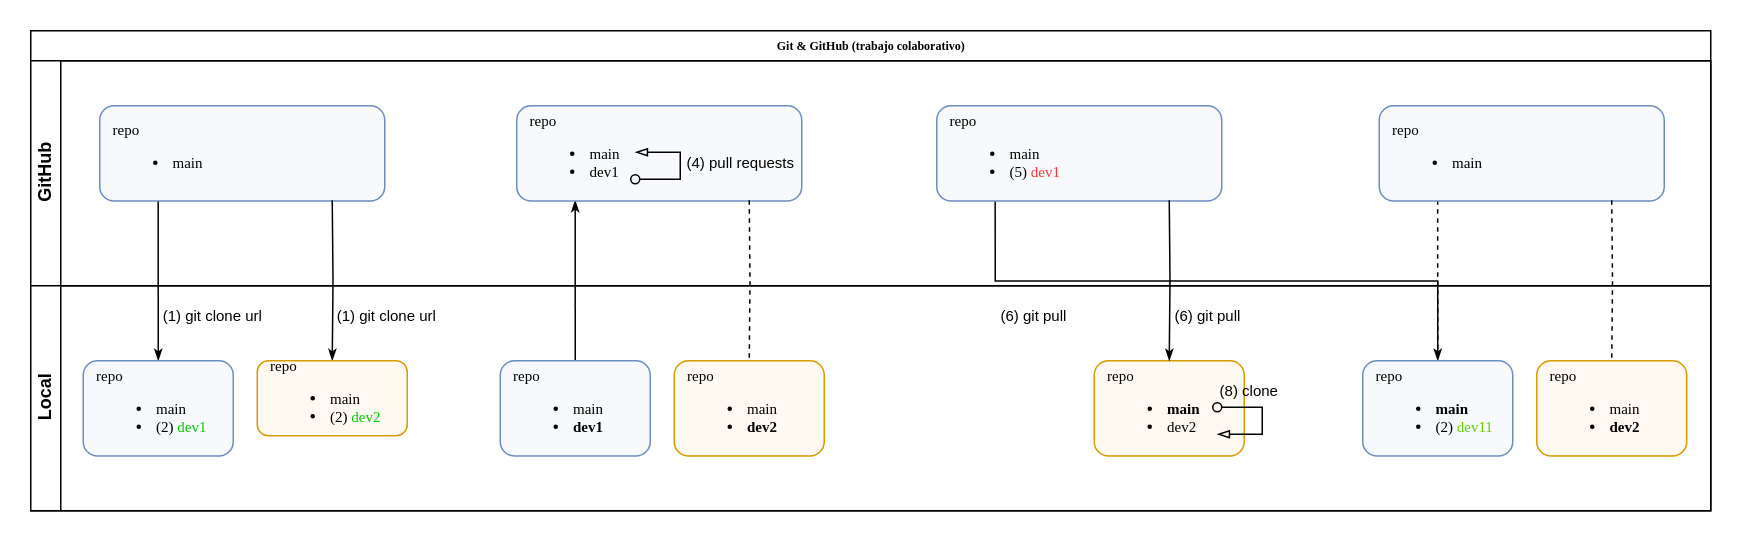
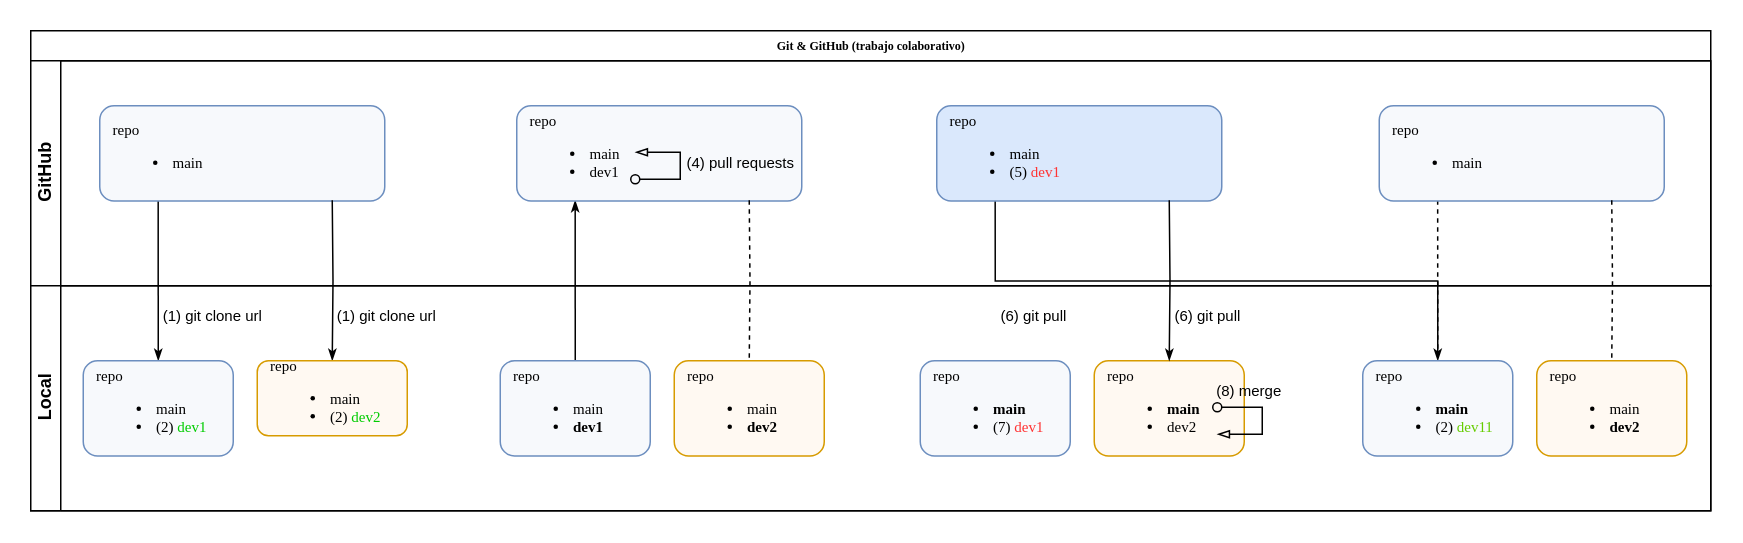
  <mxCell id="0" />
  <mxCell id="1" parent="0" />
  <mxCell id="2" value="repo&lt;br style=&quot;font-size: 10px&quot;&gt;&lt;ul style=&quot;font-size: 10px&quot;&gt;&lt;li style=&quot;font-size: 10px&quot;&gt;&lt;span style=&quot;font-size: 10px&quot;&gt;&lt;b&gt;main&lt;/b&gt;&lt;/span&gt;&lt;/li&gt;&lt;li style=&quot;font-size: 10px&quot;&gt;&lt;span style=&quot;font-size: 10px&quot;&gt;dev2&lt;/span&gt;&lt;/li&gt;&lt;/ul&gt;" style="rounded=1;whiteSpace=wrap;html=1;shadow=0;labelBackgroundColor=none;strokeWidth=1;fontFamily=Verdana;fontSize=10;align=left;spacingLeft=7;fillColor=#FFF9F2;strokeColor=#d79b00;" vertex="1" parent="1"><mxGeometry x="729" y="240" width="100" height="63.5" as="geometry" /></mxCell>
  <mxCell id="3" value="Git &amp;amp; GitHub (trabajo colaborativo)" style="swimlane;html=1;childLayout=stackLayout;horizontal=1;startSize=20;horizontalStack=0;rounded=0;shadow=0;labelBackgroundColor=none;strokeWidth=1;fontFamily=Verdana;fontSize=8;align=center;" parent="1" vertex="1"><mxGeometry x="20" y="20" width="1120" height="320" as="geometry" /></mxCell>
  <mxCell id="4" style="edgeStyle=orthogonalEdgeStyle;rounded=0;html=1;labelBackgroundColor=none;startArrow=none;startFill=0;startSize=5;endArrow=classicThin;endFill=1;endSize=5;jettySize=auto;orthogonalLoop=1;strokeWidth=1;fontFamily=Verdana;fontSize=8;exitX=0.205;exitY=0.992;exitDx=0;exitDy=0;exitPerimeter=0;entryX=0.5;entryY=0;entryDx=0;entryDy=0;" parent="3" source="6" target="8" edge="1"><mxGeometry relative="1" as="geometry"><mxPoint x="85" y="167" as="targetPoint" /><mxPoint x="85" y="120" as="sourcePoint" /></mxGeometry></mxCell>
  <mxCell id="5" value="GitHub" style="swimlane;html=1;startSize=20;horizontal=0;" parent="3" vertex="1"><mxGeometry y="20" width="1120" height="150" as="geometry" /></mxCell>
  <mxCell id="6" value="repo&lt;br style=&quot;font-size: 10px;&quot;&gt;&lt;ul style=&quot;font-size: 10px;&quot;&gt;&lt;li style=&quot;font-size: 10px;&quot;&gt;&lt;span style=&quot;font-size: 10px;&quot;&gt;main&lt;/span&gt;&lt;/li&gt;&lt;/ul&gt;" style="rounded=1;whiteSpace=wrap;html=1;shadow=0;labelBackgroundColor=none;strokeWidth=1;fontFamily=Verdana;fontSize=10;align=left;spacingLeft=7;fillColor=#F7F9FC;strokeColor=#6c8ebf;" parent="5" vertex="1"><mxGeometry x="46" y="30" width="190" height="63.5" as="geometry" /></mxCell>
  <mxCell id="7" value="Local" style="swimlane;html=1;startSize=20;horizontal=0;" parent="3" vertex="1"><mxGeometry y="170" width="1120" height="150" as="geometry" /></mxCell>
  <mxCell id="8" value="repo&lt;br style=&quot;font-size: 10px&quot;&gt;&lt;ul style=&quot;font-size: 10px&quot;&gt;&lt;li style=&quot;font-size: 10px&quot;&gt;&lt;span style=&quot;font-size: 10px&quot;&gt;main&lt;/span&gt;&lt;/li&gt;&lt;li style=&quot;font-size: 10px&quot;&gt;&lt;span style=&quot;font-size: 10px&quot;&gt;(2) &lt;font color=&quot;#00cc00&quot;&gt;dev1&lt;/font&gt;&lt;/span&gt;&lt;/li&gt;&lt;/ul&gt;" style="rounded=1;whiteSpace=wrap;html=1;shadow=0;labelBackgroundColor=none;strokeWidth=1;fontFamily=Verdana;fontSize=10;align=left;spacingLeft=7;fillColor=#F7F9FC;strokeColor=#6c8ebf;" parent="7" vertex="1"><mxGeometry x="35" y="50" width="100" height="63.5" as="geometry" /></mxCell>
  <mxCell id="9" value="&lt;font style=&quot;font-size: 10px&quot;&gt;(1) git clone url&lt;/font&gt;" style="text;html=1;align=center;verticalAlign=middle;resizable=0;points=[];autosize=1;strokeColor=none;fillColor=none;" parent="7" vertex="1"><mxGeometry x="81" y="10" width="80" height="20" as="geometry" /></mxCell>
  <mxCell id="10" style="edgeStyle=orthogonalEdgeStyle;rounded=0;html=1;labelBackgroundColor=none;startArrow=none;startFill=0;startSize=5;endArrow=classicThin;endFill=1;endSize=5;jettySize=auto;orthogonalLoop=1;strokeWidth=1;fontFamily=Verdana;fontSize=8;entryX=0.5;entryY=0;entryDx=0;entryDy=0;" edge="1" parent="7" target="11"><mxGeometry relative="1" as="geometry"><mxPoint x="10" y="-107" as="targetPoint" /><mxPoint x="201" y="-57" as="sourcePoint" /></mxGeometry></mxCell>
  <mxCell id="11" value="repo&lt;br style=&quot;font-size: 10px&quot;&gt;&lt;ul style=&quot;font-size: 10px&quot;&gt;&lt;li style=&quot;font-size: 10px&quot;&gt;&lt;span style=&quot;font-size: 10px&quot;&gt;main&lt;/span&gt;&lt;/li&gt;&lt;li style=&quot;font-size: 10px&quot;&gt;&lt;span style=&quot;font-size: 10px&quot;&gt;(2) &lt;font color=&quot;#00cc00&quot;&gt;dev2&lt;/font&gt;&lt;/span&gt;&lt;/li&gt;&lt;/ul&gt;" style="rounded=1;whiteSpace=wrap;html=1;shadow=0;labelBackgroundColor=none;strokeWidth=1;fontFamily=Verdana;fontSize=10;align=left;spacingLeft=7;fillColor=#FFF9F2;strokeColor=#d79b00;" vertex="1" parent="7"><mxGeometry x="151" y="50" width="100" height="50" as="geometry" /></mxCell>
  <mxCell id="12" value="&lt;font style=&quot;font-size: 10px&quot;&gt;(6) git pull&lt;/font&gt;" style="text;html=1;align=left;verticalAlign=middle;resizable=0;points=[];autosize=1;strokeColor=none;fillColor=none;" vertex="1" parent="7"><mxGeometry x="645" y="10" width="60" height="20" as="geometry" /></mxCell>
  <mxCell id="13" value="&lt;font style=&quot;font-size: 10px&quot;&gt;(6) git pull&lt;/font&gt;" style="text;html=1;align=left;verticalAlign=middle;resizable=0;points=[];autosize=1;strokeColor=none;fillColor=none;" vertex="1" parent="7"><mxGeometry x="761" y="10" width="60" height="20" as="geometry" /></mxCell>
  <mxCell id="14" value="&lt;font style=&quot;font-size: 10px&quot;&gt;(1) git clone url&lt;/font&gt;" style="text;html=1;align=center;verticalAlign=middle;resizable=0;points=[];autosize=1;strokeColor=none;fillColor=none;" vertex="1" parent="7"><mxGeometry x="197" y="10" width="80" height="20" as="geometry" /></mxCell>
  <mxCell id="15" value="" style="endArrow=oval;html=1;rounded=0;fontSize=10;strokeWidth=1;endFill=0;startArrow=blockThin;startFill=0;" edge="1" parent="7"><mxGeometry width="50" height="50" relative="1" as="geometry"><mxPoint x="791" y="99" as="sourcePoint" /><mxPoint x="791" y="81" as="targetPoint" /><Array as="points"><mxPoint x="821" y="99" /><mxPoint x="821" y="81" /></Array></mxGeometry></mxCell>
- <mxCell id="16" value="(8) clone" style="text;html=1;align=center;verticalAlign=middle;resizable=0;points=[];autosize=1;strokeColor=none;fillColor=none;fontSize=10;" vertex="1" parent="7"><mxGeometry x="782" y="60" width="60" height="20" as="geometry" /></mxCell>
+ <mxCell id="16" value="(8) merge" style="text;html=1;align=center;verticalAlign=middle;resizable=0;points=[];autosize=1;strokeColor=none;fillColor=none;fontSize=10;" vertex="1" parent="7"><mxGeometry x="782" y="60" width="60" height="20" as="geometry" /></mxCell>
  <mxCell id="17" style="edgeStyle=orthogonalEdgeStyle;rounded=0;html=1;labelBackgroundColor=none;startArrow=classicThin;startFill=1;startSize=5;endArrow=none;endFill=0;endSize=5;jettySize=auto;orthogonalLoop=1;strokeWidth=1;fontFamily=Verdana;fontSize=8;exitX=0.205;exitY=0.992;exitDx=0;exitDy=0;exitPerimeter=0;entryX=0.5;entryY=0;entryDx=0;entryDy=0;" edge="1" parent="1" source="18" target="19"><mxGeometry relative="1" as="geometry"><mxPoint x="203" y="117" as="targetPoint" /><mxPoint x="203" y="70" as="sourcePoint" /></mxGeometry></mxCell>
  <mxCell id="18" value="repo&lt;br style=&quot;font-size: 10px&quot;&gt;&lt;ul style=&quot;font-size: 10px&quot;&gt;&lt;li style=&quot;font-size: 10px&quot;&gt;&lt;span style=&quot;font-size: 10px&quot;&gt;main&lt;/span&gt;&lt;/li&gt;&lt;li style=&quot;font-size: 10px&quot;&gt;&lt;span style=&quot;font-size: 10px&quot;&gt;dev1&lt;/span&gt;&lt;/li&gt;&lt;/ul&gt;" style="rounded=1;whiteSpace=wrap;html=1;shadow=0;labelBackgroundColor=none;strokeWidth=1;fontFamily=Verdana;fontSize=10;align=left;spacingLeft=7;fillColor=#F7F9FC;strokeColor=#6c8ebf;" vertex="1" parent="1"><mxGeometry x="344" y="70" width="190" height="63.5" as="geometry" /></mxCell>
  <mxCell id="19" value="repo&lt;br style=&quot;font-size: 10px&quot;&gt;&lt;ul style=&quot;font-size: 10px&quot;&gt;&lt;li style=&quot;font-size: 10px&quot;&gt;&lt;span style=&quot;font-size: 10px&quot;&gt;main&lt;/span&gt;&lt;/li&gt;&lt;li style=&quot;font-size: 10px&quot;&gt;&lt;span style=&quot;font-size: 10px&quot;&gt;&lt;b&gt;dev1&lt;/b&gt;&lt;/span&gt;&lt;/li&gt;&lt;/ul&gt;" style="rounded=1;whiteSpace=wrap;html=1;shadow=0;labelBackgroundColor=none;strokeWidth=1;fontFamily=Verdana;fontSize=10;align=left;spacingLeft=7;fillColor=#F7F9FC;strokeColor=#6c8ebf;" vertex="1" parent="1"><mxGeometry x="333" y="240" width="100" height="63.5" as="geometry" /></mxCell>
  <mxCell id="20" style="edgeStyle=orthogonalEdgeStyle;rounded=0;html=1;labelBackgroundColor=none;startArrow=none;startFill=0;startSize=5;endArrow=none;endFill=0;endSize=5;jettySize=auto;orthogonalLoop=1;strokeWidth=1;fontFamily=Verdana;fontSize=8;entryX=0.5;entryY=0;entryDx=0;entryDy=0;dashed=1;" edge="1" parent="1" target="21"><mxGeometry relative="1" as="geometry"><mxPoint x="128" y="-157" as="targetPoint" /><mxPoint x="499" y="133" as="sourcePoint" /></mxGeometry></mxCell>
  <mxCell id="21" value="repo&lt;br style=&quot;font-size: 10px&quot;&gt;&lt;ul style=&quot;font-size: 10px&quot;&gt;&lt;li style=&quot;font-size: 10px&quot;&gt;&lt;span style=&quot;font-size: 10px&quot;&gt;main&lt;/span&gt;&lt;/li&gt;&lt;li style=&quot;font-size: 10px&quot;&gt;&lt;span style=&quot;font-size: 10px&quot;&gt;&lt;b&gt;dev2&lt;/b&gt;&lt;/span&gt;&lt;/li&gt;&lt;/ul&gt;" style="rounded=1;whiteSpace=wrap;html=1;shadow=0;labelBackgroundColor=none;strokeWidth=1;fontFamily=Verdana;fontSize=10;align=left;spacingLeft=7;fillColor=#FFF9F2;strokeColor=#d79b00;" vertex="1" parent="1"><mxGeometry x="449" y="240" width="100" height="63.5" as="geometry" /></mxCell>
  <mxCell id="22" value="" style="endArrow=blockThin;html=1;rounded=0;fontSize=10;strokeWidth=1;endFill=0;startArrow=oval;startFill=0;" edge="1" parent="1"><mxGeometry width="50" height="50" relative="1" as="geometry"><mxPoint x="423" y="119" as="sourcePoint" /><mxPoint x="423" y="101" as="targetPoint" /><Array as="points"><mxPoint x="453" y="119" /><mxPoint x="453" y="101" /></Array></mxGeometry></mxCell>
  <mxCell id="23" value="(4) pull requests" style="text;html=1;align=center;verticalAlign=middle;resizable=0;points=[];autosize=1;strokeColor=none;fillColor=none;fontSize=10;" vertex="1" parent="1"><mxGeometry x="448" y="98" width="90" height="20" as="geometry" /></mxCell>
  <mxCell id="24" style="edgeStyle=orthogonalEdgeStyle;rounded=0;html=1;labelBackgroundColor=none;startArrow=none;startFill=0;startSize=5;endArrow=classicThin;endFill=1;endSize=5;jettySize=auto;orthogonalLoop=1;strokeWidth=1;fontFamily=Verdana;fontSize=8;exitX=0.205;exitY=0.992;exitDx=0;exitDy=0;exitPerimeter=0;" edge="1" parent="1" source="25" target="30"><mxGeometry relative="1" as="geometry"><mxPoint x="483" y="117" as="targetPoint" /><mxPoint x="483" y="70" as="sourcePoint" /></mxGeometry></mxCell>
- <mxCell id="25" value="repo&lt;br style=&quot;font-size: 10px&quot;&gt;&lt;ul style=&quot;font-size: 10px&quot;&gt;&lt;li style=&quot;font-size: 10px&quot;&gt;&lt;span style=&quot;font-size: 10px&quot;&gt;main&lt;/span&gt;&lt;/li&gt;&lt;li style=&quot;font-size: 10px&quot;&gt;&lt;span style=&quot;font-size: 10px&quot;&gt;(5) &lt;font color=&quot;#ff3333&quot;&gt;dev1&lt;/font&gt;&lt;/span&gt;&lt;/li&gt;&lt;/ul&gt;" style="rounded=1;whiteSpace=wrap;html=1;shadow=0;labelBackgroundColor=none;strokeWidth=1;fontFamily=Verdana;fontSize=10;align=left;spacingLeft=7;fillColor=#F7F9FC;strokeColor=#6c8ebf;" vertex="1" parent="1"><mxGeometry x="624" y="70" width="190" height="63.5" as="geometry" /></mxCell>
+ <mxCell id="25" value="repo&lt;br style=&quot;font-size: 10px&quot;&gt;&lt;ul style=&quot;font-size: 10px&quot;&gt;&lt;li style=&quot;font-size: 10px&quot;&gt;&lt;span style=&quot;font-size: 10px&quot;&gt;main&lt;/span&gt;&lt;/li&gt;&lt;li style=&quot;font-size: 10px&quot;&gt;&lt;span style=&quot;font-size: 10px&quot;&gt;(5) &lt;font color=&quot;#ff3333&quot;&gt;dev1&lt;/font&gt;&lt;/span&gt;&lt;/li&gt;&lt;/ul&gt;" style="rounded=1;whiteSpace=wrap;html=1;shadow=0;labelBackgroundColor=none;strokeWidth=1;fontFamily=Verdana;fontSize=10;align=left;spacingLeft=7;fillColor=#dae8fc;strokeColor=#6c8ebf;" vertex="1" parent="1"><mxGeometry x="624" y="70" width="190" height="63.5" as="geometry" /></mxCell>
+ <mxCell id="26" value="repo&lt;br style=&quot;font-size: 10px&quot;&gt;&lt;ul style=&quot;font-size: 10px&quot;&gt;&lt;li style=&quot;font-size: 10px&quot;&gt;&lt;span style=&quot;font-size: 10px&quot;&gt;&lt;b&gt;main&lt;/b&gt;&lt;/span&gt;&lt;/li&gt;&lt;li style=&quot;font-size: 10px&quot;&gt;&lt;span style=&quot;font-size: 10px&quot;&gt;(7) &lt;font color=&quot;#ff3333&quot;&gt;dev1&lt;/font&gt;&lt;/span&gt;&lt;/li&gt;&lt;/ul&gt;" style="rounded=1;whiteSpace=wrap;html=1;shadow=0;labelBackgroundColor=none;strokeWidth=1;fontFamily=Verdana;fontSize=10;align=left;spacingLeft=7;fillColor=#F7F9FC;strokeColor=#6c8ebf;" vertex="1" parent="1"><mxGeometry x="613" y="240" width="100" height="63.5" as="geometry" /></mxCell>
  <mxCell id="27" style="edgeStyle=orthogonalEdgeStyle;rounded=0;html=1;labelBackgroundColor=none;startArrow=none;startFill=0;startSize=5;endArrow=classicThin;endFill=1;endSize=5;jettySize=auto;orthogonalLoop=1;strokeWidth=1;fontFamily=Verdana;fontSize=8;entryX=0.5;entryY=0;entryDx=0;entryDy=0;" edge="1" parent="1" target="2"><mxGeometry relative="1" as="geometry"><mxPoint x="408" y="-157" as="targetPoint" /><mxPoint x="779" y="133" as="sourcePoint" /></mxGeometry></mxCell>
  <mxCell id="28" style="edgeStyle=orthogonalEdgeStyle;rounded=0;html=1;labelBackgroundColor=none;startArrow=none;startFill=0;startSize=5;endArrow=none;endFill=0;endSize=5;jettySize=auto;orthogonalLoop=1;strokeWidth=1;fontFamily=Verdana;fontSize=8;exitX=0.205;exitY=0.992;exitDx=0;exitDy=0;exitPerimeter=0;entryX=0.5;entryY=0;entryDx=0;entryDy=0;dashed=1;" edge="1" parent="1" source="29" target="30"><mxGeometry relative="1" as="geometry"><mxPoint x="778" y="117" as="targetPoint" /><mxPoint x="778" y="70" as="sourcePoint" /></mxGeometry></mxCell>
  <mxCell id="29" value="repo&lt;br style=&quot;font-size: 10px&quot;&gt;&lt;ul style=&quot;font-size: 10px&quot;&gt;&lt;li style=&quot;font-size: 10px&quot;&gt;&lt;span style=&quot;font-size: 10px&quot;&gt;main&lt;/span&gt;&lt;/li&gt;&lt;/ul&gt;" style="rounded=1;whiteSpace=wrap;html=1;shadow=0;labelBackgroundColor=none;strokeWidth=1;fontFamily=Verdana;fontSize=10;align=left;spacingLeft=7;fillColor=#F7F9FC;strokeColor=#6c8ebf;" vertex="1" parent="1"><mxGeometry x="919" y="70" width="190" height="63.5" as="geometry" /></mxCell>
  <mxCell id="30" value="repo&lt;br style=&quot;font-size: 10px&quot;&gt;&lt;ul style=&quot;font-size: 10px&quot;&gt;&lt;li style=&quot;font-size: 10px&quot;&gt;&lt;span style=&quot;font-size: 10px&quot;&gt;&lt;b&gt;main&lt;/b&gt;&lt;/span&gt;&lt;/li&gt;&lt;li style=&quot;font-size: 10px&quot;&gt;&lt;span style=&quot;font-size: 10px&quot;&gt;(2) &lt;font color=&quot;#66cc00&quot;&gt;dev11&lt;/font&gt;&lt;/span&gt;&lt;/li&gt;&lt;/ul&gt;" style="rounded=1;whiteSpace=wrap;html=1;shadow=0;labelBackgroundColor=none;strokeWidth=1;fontFamily=Verdana;fontSize=10;align=left;spacingLeft=7;fillColor=#F7F9FC;strokeColor=#6c8ebf;" vertex="1" parent="1"><mxGeometry x="908" y="240" width="100" height="63.5" as="geometry" /></mxCell>
  <mxCell id="31" style="edgeStyle=orthogonalEdgeStyle;rounded=0;html=1;labelBackgroundColor=none;startArrow=none;startFill=0;startSize=5;endArrow=none;endFill=0;endSize=5;jettySize=auto;orthogonalLoop=1;strokeWidth=1;fontFamily=Verdana;fontSize=8;entryX=0.5;entryY=0;entryDx=0;entryDy=0;dashed=1;" edge="1" parent="1" target="32"><mxGeometry relative="1" as="geometry"><mxPoint x="703" y="-157" as="targetPoint" /><mxPoint x="1074" y="133" as="sourcePoint" /></mxGeometry></mxCell>
  <mxCell id="32" value="repo&lt;br style=&quot;font-size: 10px&quot;&gt;&lt;ul style=&quot;font-size: 10px&quot;&gt;&lt;li style=&quot;font-size: 10px&quot;&gt;&lt;span style=&quot;font-size: 10px&quot;&gt;main&lt;/span&gt;&lt;/li&gt;&lt;li style=&quot;font-size: 10px&quot;&gt;&lt;span style=&quot;font-size: 10px&quot;&gt;&lt;b&gt;dev2&lt;/b&gt;&lt;/span&gt;&lt;/li&gt;&lt;/ul&gt;" style="rounded=1;whiteSpace=wrap;html=1;shadow=0;labelBackgroundColor=none;strokeWidth=1;fontFamily=Verdana;fontSize=10;align=left;spacingLeft=7;fillColor=#FFF9F2;strokeColor=#d79b00;" vertex="1" parent="1"><mxGeometry x="1024" y="240" width="100" height="63.5" as="geometry" /></mxCell>
